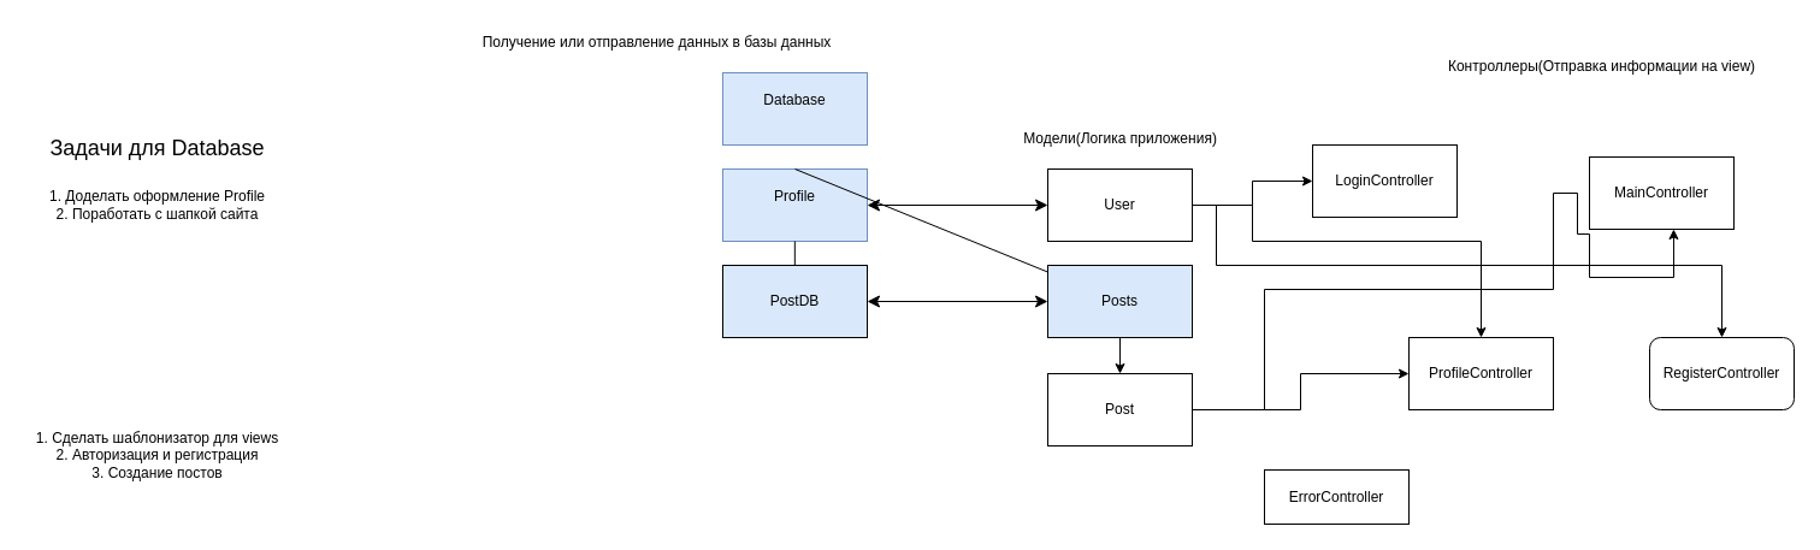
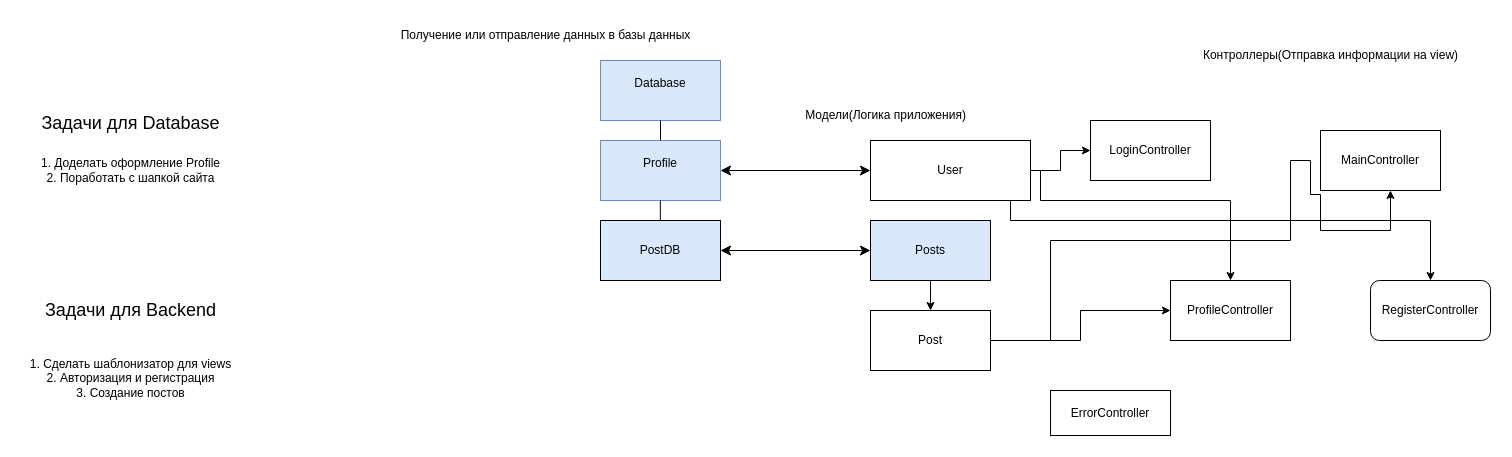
  <mxCell id="0" />
  <mxCell id="1" parent="0" />
  <mxCell id="2" value="Database&lt;div&gt;&lt;br&gt;&lt;/div&gt;" style="rounded=0;whiteSpace=wrap;html=1;fillColor=#dae8fc;strokeColor=#6c8ebf;" vertex="1" parent="1"><mxGeometry x="600" y="60" width="120" height="60" as="geometry" /></mxCell>
  <mxCell id="3" value="Profile&lt;div&gt;&lt;br&gt;&lt;/div&gt;" style="whiteSpace=wrap;html=1;fillColor=#dae8fc;strokeColor=#6c8ebf;" vertex="1" parent="1"><mxGeometry x="600" y="140" width="120" height="60" as="geometry" /></mxCell>
  <mxCell id="4" value="PostDB" style="whiteSpace=wrap;html=1;fillColor=#dae8fc;" vertex="1" parent="1"><mxGeometry x="600" y="220" width="120" height="60" as="geometry" /></mxCell>
- <mxCell id="5" value="" style="endArrow=none;html=1;rounded=0;exitX=0.5;exitY=0;exitDx=0;exitDy=0;" edge="1" parent="1" source="3" target="16"><mxGeometry width="50" height="50" relative="1" as="geometry"><mxPoint x="620" y="170" as="sourcePoint" /><mxPoint x="670" y="120" as="targetPoint" /></mxGeometry></mxCell>
+ <mxCell id="5" value="" style="endArrow=none;html=1;rounded=0;exitX=0.5;exitY=0;exitDx=0;exitDy=0;entryX=0.5;entryY=1;entryDx=0;entryDy=0;" edge="1" parent="1" source="3" target="2"><mxGeometry width="50" height="50" relative="1" as="geometry"><mxPoint x="620" y="170" as="sourcePoint" /><mxPoint x="670" y="120" as="targetPoint" /></mxGeometry></mxCell>
  <mxCell id="6" value="" style="endArrow=none;html=1;rounded=0;exitX=0.5;exitY=0;exitDx=0;exitDy=0;entryX=0.5;entryY=1;entryDx=0;entryDy=0;" edge="1" parent="1"><mxGeometry width="50" height="50" relative="1" as="geometry"><mxPoint x="659.83" y="220" as="sourcePoint" /><mxPoint x="659.83" y="200" as="targetPoint" /></mxGeometry></mxCell>
  <mxCell id="7" value="Получение или отправление данных в базы данных" style="text;html=1;align=center;verticalAlign=middle;resizable=0;points=[];autosize=1;strokeColor=none;fillColor=none;" vertex="1" parent="1"><mxGeometry x="390" y="20" width="310" height="30" as="geometry" /></mxCell>
  <mxCell id="8" style="edgeStyle=orthogonalEdgeStyle;rounded=0;orthogonalLoop=1;jettySize=auto;html=1;exitX=1;exitY=0.5;exitDx=0;exitDy=0;entryX=0;entryY=0.5;entryDx=0;entryDy=0;" edge="1" parent="1" source="11" target="21"><mxGeometry relative="1" as="geometry" /></mxCell>
  <mxCell id="9" style="edgeStyle=orthogonalEdgeStyle;rounded=0;orthogonalLoop=1;jettySize=auto;html=1;exitX=1;exitY=0.5;exitDx=0;exitDy=0;entryX=0.5;entryY=0;entryDx=0;entryDy=0;" edge="1" parent="1" source="11" target="25"><mxGeometry relative="1" as="geometry"><Array as="points"><mxPoint x="1010" y="170" /><mxPoint x="1010" y="220" /><mxPoint x="1430" y="220" /></Array></mxGeometry></mxCell>
  <mxCell id="10" style="edgeStyle=orthogonalEdgeStyle;rounded=0;orthogonalLoop=1;jettySize=auto;html=1;exitX=1;exitY=0.5;exitDx=0;exitDy=0;entryX=0.5;entryY=0;entryDx=0;entryDy=0;" edge="1" parent="1" source="11" target="24"><mxGeometry relative="1" as="geometry"><Array as="points"><mxPoint x="1040" y="170" /><mxPoint x="1040" y="200" /><mxPoint x="1230" y="200" /></Array></mxGeometry></mxCell>
- <mxCell id="11" value="User" style="whiteSpace=wrap;html=1;" vertex="1" parent="1"><mxGeometry x="870" y="140" width="120" height="60" as="geometry" /></mxCell>
+ <mxCell id="11" value="User" style="whiteSpace=wrap;html=1;" vertex="1" parent="1"><mxGeometry x="870" y="140" width="160" height="60" as="geometry" /></mxCell>
  <mxCell id="12" style="edgeStyle=orthogonalEdgeStyle;rounded=0;orthogonalLoop=1;jettySize=auto;html=1;exitX=1;exitY=0.5;exitDx=0;exitDy=0;entryX=0.583;entryY=1;entryDx=0;entryDy=0;entryPerimeter=0;" edge="1" parent="1" source="14" target="23"><mxGeometry relative="1" as="geometry"><mxPoint x="1390" y="230" as="targetPoint" /><Array as="points"><mxPoint x="1050" y="340" /><mxPoint x="1050" y="240" /><mxPoint x="1290" y="240" /><mxPoint x="1290" y="160" /><mxPoint x="1310" y="160" /><mxPoint x="1310" y="194" /><mxPoint x="1320" y="194" /><mxPoint x="1320" y="230" /><mxPoint x="1390" y="230" /></Array></mxGeometry></mxCell>
  <mxCell id="13" style="edgeStyle=orthogonalEdgeStyle;rounded=0;orthogonalLoop=1;jettySize=auto;html=1;exitX=1;exitY=0.5;exitDx=0;exitDy=0;entryX=0;entryY=0.5;entryDx=0;entryDy=0;" edge="1" parent="1" source="14" target="24"><mxGeometry relative="1" as="geometry" /></mxCell>
  <mxCell id="14" value="Post" style="whiteSpace=wrap;html=1;" vertex="1" parent="1"><mxGeometry x="870" y="310" width="120" height="60" as="geometry" /></mxCell>
- <mxCell id="15" value="Модели(Логика приложения)" style="text;html=1;align=center;verticalAlign=middle;resizable=0;points=[];autosize=1;strokeColor=none;fillColor=none;" vertex="1" parent="1"><mxGeometry x="840" y="100" width="180" height="30" as="geometry" /></mxCell>
+ <mxCell id="15" value="Модели(Логика приложения)" style="text;html=1;align=center;verticalAlign=middle;resizable=0;points=[];autosize=1;strokeColor=none;fillColor=none;" vertex="1" parent="1"><mxGeometry x="795" y="100" width="180" height="30" as="geometry" /></mxCell>
  <mxCell id="16" value="Posts" style="whiteSpace=wrap;html=1;fillColor=#dae8fc;" vertex="1" parent="1"><mxGeometry x="870" y="220" width="120" height="60" as="geometry" /></mxCell>
  <mxCell id="17" value="" style="edgeStyle=none;orthogonalLoop=1;jettySize=auto;html=1;rounded=0;entryX=0.5;entryY=0;entryDx=0;entryDy=0;exitX=0.5;exitY=1;exitDx=0;exitDy=0;" edge="1" parent="1" source="16" target="14"><mxGeometry width="100" relative="1" as="geometry"><mxPoint x="1120" y="120" as="sourcePoint" /><mxPoint x="1220" y="130" as="targetPoint" /><Array as="points" /></mxGeometry></mxCell>
  <mxCell id="18" value="" style="edgeStyle=none;orthogonalLoop=1;jettySize=auto;html=1;endArrow=classic;startArrow=classic;endSize=8;startSize=8;rounded=0;entryX=0;entryY=0.5;entryDx=0;entryDy=0;exitX=1;exitY=0.5;exitDx=0;exitDy=0;" edge="1" parent="1" source="3" target="11"><mxGeometry width="100" relative="1" as="geometry"><mxPoint x="740" y="170" as="sourcePoint" /><mxPoint x="840" y="170" as="targetPoint" /><Array as="points" /></mxGeometry></mxCell>
  <mxCell id="19" value="" style="edgeStyle=none;orthogonalLoop=1;jettySize=auto;html=1;endArrow=classic;startArrow=classic;endSize=8;startSize=8;rounded=0;exitX=1;exitY=0.5;exitDx=0;exitDy=0;entryX=0;entryY=0.5;entryDx=0;entryDy=0;" edge="1" parent="1" source="4" target="16"><mxGeometry width="100" relative="1" as="geometry"><mxPoint x="820" y="210" as="sourcePoint" /><mxPoint x="920" y="210" as="targetPoint" /><Array as="points" /></mxGeometry></mxCell>
  <mxCell id="20" value="Контроллеры(Отправка информации на view&lt;span style=&quot;background-color: initial;&quot;&gt;)&lt;/span&gt;" style="text;html=1;align=center;verticalAlign=middle;resizable=0;points=[];autosize=1;strokeColor=none;fillColor=none;" vertex="1" parent="1"><mxGeometry x="1190" y="40" width="280" height="30" as="geometry" /></mxCell>
  <mxCell id="21" value="LoginController" style="whiteSpace=wrap;html=1;" vertex="1" parent="1"><mxGeometry x="1090" y="120" width="120" height="60" as="geometry" /></mxCell>
  <mxCell id="22" value="ErrorController" style="whiteSpace=wrap;html=1;" vertex="1" parent="1"><mxGeometry x="1050" y="390" width="120" height="45" as="geometry" /></mxCell>
  <mxCell id="23" value="MainController" style="whiteSpace=wrap;html=1;" vertex="1" parent="1"><mxGeometry x="1320" y="130" width="120" height="60" as="geometry" /></mxCell>
  <mxCell id="24" value="ProfileController" style="whiteSpace=wrap;html=1;" vertex="1" parent="1"><mxGeometry x="1170" y="280" width="120" height="60" as="geometry" /></mxCell>
  <mxCell id="25" value="RegisterController" style="whiteSpace=wrap;html=1;rounded=1;" vertex="1" parent="1"><mxGeometry x="1370" y="280" width="120" height="60" as="geometry" /></mxCell>
  <mxCell id="26" value="&lt;font style=&quot;font-size: 18px;&quot;&gt;Задачи для Database&lt;/font&gt;" style="text;html=1;align=center;verticalAlign=middle;resizable=0;points=[];autosize=1;strokeColor=none;fillColor=none;" vertex="1" parent="1"><mxGeometry x="30" y="103" width="200" height="40" as="geometry" /></mxCell>
  <mxCell id="27" value="1. Доделать оформление Profile&lt;div&gt;2. Поработать с шапкой сайта&lt;/div&gt;" style="text;html=1;align=center;verticalAlign=middle;resizable=0;points=[];autosize=1;strokeColor=none;fillColor=none;" vertex="1" parent="1"><mxGeometry x="30" y="150" width="200" height="40" as="geometry" /></mxCell>
+ <mxCell id="28" value="&lt;font style=&quot;font-size: 18px;&quot;&gt;Задачи для Backend&lt;/font&gt;" style="text;html=1;align=center;verticalAlign=middle;resizable=0;points=[];autosize=1;strokeColor=none;fillColor=none;" vertex="1" parent="1"><mxGeometry x="35" y="290" width="190" height="40" as="geometry" /></mxCell>
  <mxCell id="29" value="1. Сделать шаблонизатор для views&lt;div&gt;2. Авторизация и регистрация&lt;/div&gt;&lt;div&gt;3. Создание постов&lt;/div&gt;&lt;div&gt;&lt;br&gt;&lt;/div&gt;" style="text;html=1;align=center;verticalAlign=middle;resizable=0;points=[];autosize=1;strokeColor=none;fillColor=none;" vertex="1" parent="1"><mxGeometry x="20" y="350" width="220" height="70" as="geometry" /></mxCell>
